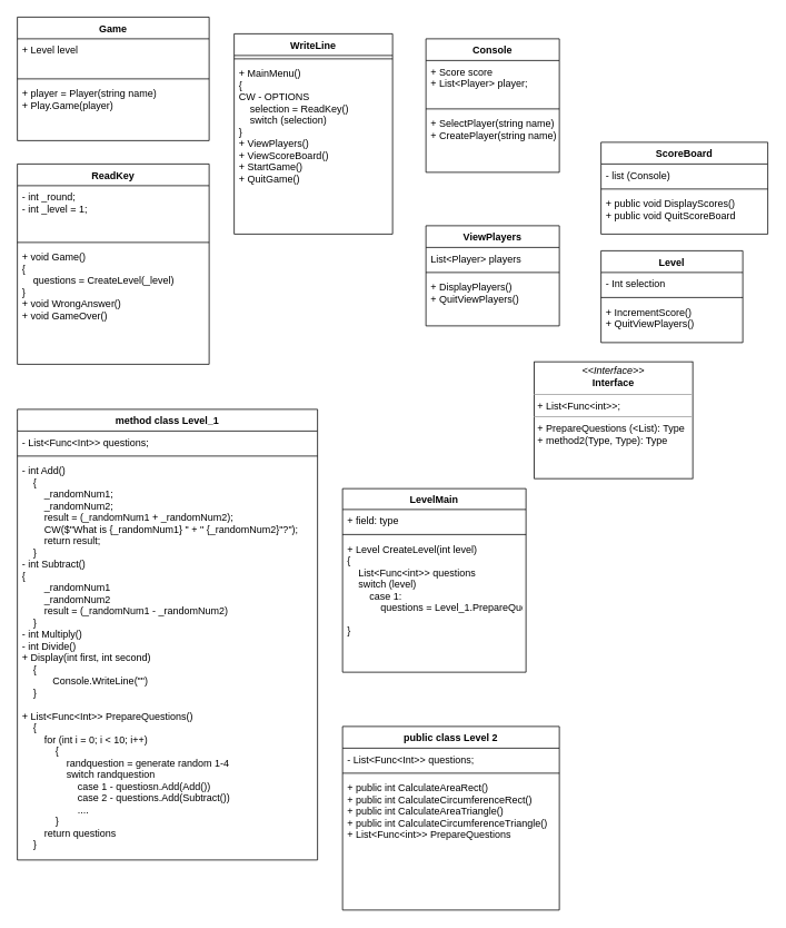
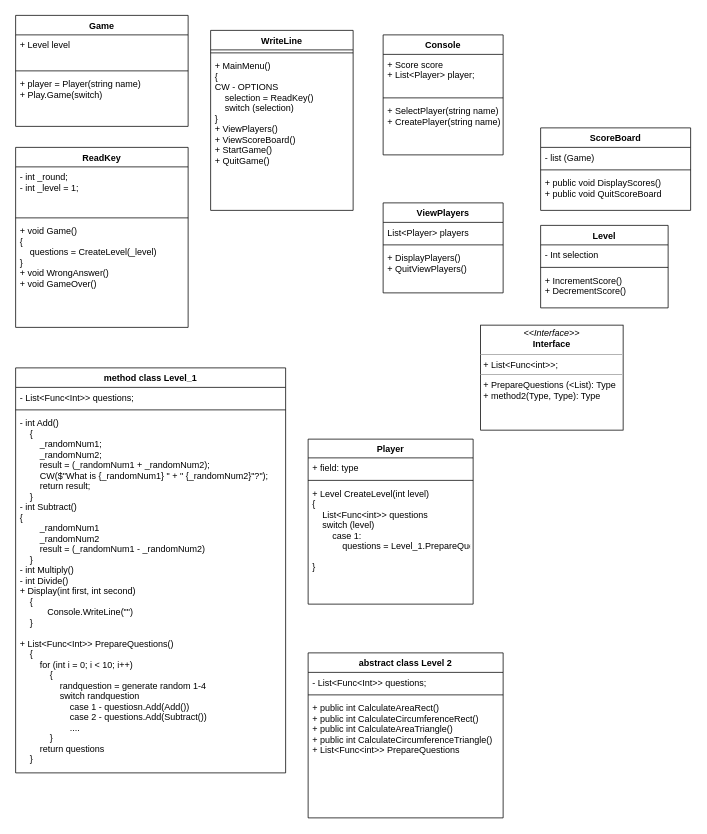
  <mxCell id="0" />
  <mxCell id="1" parent="0" />
  <mxCell id="2" value="Game" style="swimlane;fontStyle=1;align=center;verticalAlign=top;childLayout=stackLayout;horizontal=1;startSize=26;horizontalStack=0;resizeParent=1;resizeParentMax=0;resizeLast=0;collapsible=1;marginBottom=0;" vertex="1" parent="1"><mxGeometry x="20" y="20" width="230" height="148" as="geometry"><mxRectangle x="30" y="30" width="70" height="30" as="alternateBounds" /></mxGeometry></mxCell>
  <mxCell id="3" value="+ Level level " style="text;strokeColor=none;fillColor=none;align=left;verticalAlign=top;spacingLeft=4;spacingRight=4;overflow=hidden;rotatable=0;points=[[0,0.5],[1,0.5]];portConstraint=eastwest;" vertex="1" parent="2"><mxGeometry y="26" width="230" height="44" as="geometry" /></mxCell>
  <mxCell id="4" value="" style="line;strokeWidth=1;fillColor=none;align=left;verticalAlign=middle;spacingTop=-1;spacingLeft=3;spacingRight=3;rotatable=0;labelPosition=right;points=[];portConstraint=eastwest;strokeColor=inherit;" vertex="1" parent="2"><mxGeometry y="70" width="230" height="8" as="geometry" /></mxCell>
- <mxCell id="5" value="+ player = Player(string name)&#10;+ Play.Game(player) &#10;" style="text;strokeColor=none;fillColor=none;align=left;verticalAlign=top;spacingLeft=4;spacingRight=4;overflow=hidden;rotatable=0;points=[[0,0.5],[1,0.5]];portConstraint=eastwest;" vertex="1" parent="2"><mxGeometry y="78" width="230" height="70" as="geometry" /></mxCell>
+ <mxCell id="5" value="+ player = Player(string name)&#10;+ Play.Game(switch) &#10;" style="text;strokeColor=none;fillColor=none;align=left;verticalAlign=top;spacingLeft=4;spacingRight=4;overflow=hidden;rotatable=0;points=[[0,0.5],[1,0.5]];portConstraint=eastwest;" vertex="1" parent="2"><mxGeometry y="78" width="230" height="70" as="geometry" /></mxCell>
  <mxCell id="6" value="ScoreBoard" style="swimlane;fontStyle=1;align=center;verticalAlign=top;childLayout=stackLayout;horizontal=1;startSize=26;horizontalStack=0;resizeParent=1;resizeParentMax=0;resizeLast=0;collapsible=1;marginBottom=0;" vertex="1" parent="1"><mxGeometry x="720" y="170" width="200" height="110" as="geometry" /></mxCell>
- <mxCell id="7" value="- list (Console)" style="text;strokeColor=none;fillColor=none;align=left;verticalAlign=top;spacingLeft=4;spacingRight=4;overflow=hidden;rotatable=0;points=[[0,0.5],[1,0.5]];portConstraint=eastwest;" vertex="1" parent="6"><mxGeometry y="26" width="200" height="26" as="geometry" /></mxCell>
+ <mxCell id="7" value="- list (Game)" style="text;strokeColor=none;fillColor=none;align=left;verticalAlign=top;spacingLeft=4;spacingRight=4;overflow=hidden;rotatable=0;points=[[0,0.5],[1,0.5]];portConstraint=eastwest;" vertex="1" parent="6"><mxGeometry y="26" width="200" height="26" as="geometry" /></mxCell>
  <mxCell id="8" value="" style="line;strokeWidth=1;fillColor=none;align=left;verticalAlign=middle;spacingTop=-1;spacingLeft=3;spacingRight=3;rotatable=0;labelPosition=right;points=[];portConstraint=eastwest;strokeColor=inherit;" vertex="1" parent="6"><mxGeometry y="52" width="200" height="8" as="geometry" /></mxCell>
  <mxCell id="9" value="+ public void DisplayScores() &#10;+ public void QuitScoreBoard" style="text;strokeColor=none;fillColor=none;align=left;verticalAlign=top;spacingLeft=4;spacingRight=4;overflow=hidden;rotatable=0;points=[[0,0.5],[1,0.5]];portConstraint=eastwest;" vertex="1" parent="6"><mxGeometry y="60" width="200" height="50" as="geometry" /></mxCell>
  <mxCell id="10" value="ReadKey" style="swimlane;fontStyle=1;align=center;verticalAlign=top;childLayout=stackLayout;horizontal=1;startSize=26;horizontalStack=0;resizeParent=1;resizeParentMax=0;resizeLast=0;collapsible=1;marginBottom=0;" vertex="1" parent="1"><mxGeometry x="20" y="196" width="230" height="240" as="geometry" /></mxCell>
  <mxCell id="11" value="- int _round;&#10;- int _level = 1; &#10;" style="text;strokeColor=none;fillColor=none;align=left;verticalAlign=top;spacingLeft=4;spacingRight=4;overflow=hidden;rotatable=0;points=[[0,0.5],[1,0.5]];portConstraint=eastwest;" vertex="1" parent="10"><mxGeometry y="26" width="230" height="64" as="geometry" /></mxCell>
  <mxCell id="12" value="" style="line;strokeWidth=1;fillColor=none;align=left;verticalAlign=middle;spacingTop=-1;spacingLeft=3;spacingRight=3;rotatable=0;labelPosition=right;points=[];portConstraint=eastwest;strokeColor=inherit;" vertex="1" parent="10"><mxGeometry y="90" width="230" height="8" as="geometry" /></mxCell>
  <mxCell id="13" value="+ void Game()&#10;{    &#10;    questions = CreateLevel(_level)&#10;} &#10;+ void WrongAnswer() &#10;+ void GameOver()" style="text;strokeColor=none;fillColor=none;align=left;verticalAlign=top;spacingLeft=4;spacingRight=4;overflow=hidden;rotatable=0;points=[[0,0.5],[1,0.5]];portConstraint=eastwest;" vertex="1" parent="10"><mxGeometry y="98" width="230" height="142" as="geometry" /></mxCell>
  <mxCell id="14" value="Console" style="swimlane;fontStyle=1;align=center;verticalAlign=top;childLayout=stackLayout;horizontal=1;startSize=26;horizontalStack=0;resizeParent=1;resizeParentMax=0;resizeLast=0;collapsible=1;marginBottom=0;" vertex="1" parent="1"><mxGeometry x="510" y="46" width="160" height="160" as="geometry" /></mxCell>
  <mxCell id="15" value="+ Score score&#10;+ List&lt;Player&gt; player; " style="text;strokeColor=none;fillColor=none;align=left;verticalAlign=top;spacingLeft=4;spacingRight=4;overflow=hidden;rotatable=0;points=[[0,0.5],[1,0.5]];portConstraint=eastwest;" vertex="1" parent="14"><mxGeometry y="26" width="160" height="54" as="geometry" /></mxCell>
  <mxCell id="16" value="" style="line;strokeWidth=1;fillColor=none;align=left;verticalAlign=middle;spacingTop=-1;spacingLeft=3;spacingRight=3;rotatable=0;labelPosition=right;points=[];portConstraint=eastwest;strokeColor=inherit;" vertex="1" parent="14"><mxGeometry y="80" width="160" height="8" as="geometry" /></mxCell>
  <mxCell id="17" value="+ SelectPlayer(string name)&#10;+ CreatePlayer(string name)" style="text;strokeColor=none;fillColor=none;align=left;verticalAlign=top;spacingLeft=4;spacingRight=4;overflow=hidden;rotatable=0;points=[[0,0.5],[1,0.5]];portConstraint=eastwest;" vertex="1" parent="14"><mxGeometry y="88" width="160" height="72" as="geometry" /></mxCell>
  <mxCell id="18" value="method class Level_1" style="swimlane;fontStyle=1;align=center;verticalAlign=top;childLayout=stackLayout;horizontal=1;startSize=26;horizontalStack=0;resizeParent=1;resizeParentMax=0;resizeLast=0;collapsible=1;marginBottom=0;" vertex="1" parent="1"><mxGeometry x="20" y="490" width="360" height="540" as="geometry" /></mxCell>
  <mxCell id="19" value="- List&lt;Func&lt;Int&gt;&gt; questions;" style="text;strokeColor=none;fillColor=none;align=left;verticalAlign=top;spacingLeft=4;spacingRight=4;overflow=hidden;rotatable=0;points=[[0,0.5],[1,0.5]];portConstraint=eastwest;" vertex="1" parent="18"><mxGeometry y="26" width="360" height="26" as="geometry" /></mxCell>
  <mxCell id="20" value="" style="line;strokeWidth=1;fillColor=none;align=left;verticalAlign=middle;spacingTop=-1;spacingLeft=3;spacingRight=3;rotatable=0;labelPosition=right;points=[];portConstraint=eastwest;strokeColor=inherit;" vertex="1" parent="18"><mxGeometry y="52" width="360" height="8" as="geometry" /></mxCell>
  <mxCell id="21" value="- int Add() &#10;    {&#10;        _randomNum1;&#10;        _randomNum2;&#10;        result = (_randomNum1 + _randomNum2);&#10;        CW($&quot;What is {_randomNum1} &quot; + &quot; {_randomNum2}&quot;?&quot;);&#10;        return result;&#10;    }&#10;- int Subtract()&#10;{&#10;        _randomNum1&#10;        _randomNum2&#10;        result = (_randomNum1 - _randomNum2)&#10;    }&#10;- int Multiply()&#10;- int Divide() &#10;+ Display(int first, int second)&#10;    {&#10;           Console.WriteLine(&quot;&quot;)    &#10;    }&#10;&#10;+ List&lt;Func&lt;Int&gt;&gt; PrepareQuestions()&#10;    {&#10;        for (int i = 0; i &lt; 10; i++)&#10;            {&#10;                randquestion = generate random 1-4 &#10;                switch randquestion &#10;                    case 1 - questiosn.Add(Add())&#10;                    case 2 - questions.Add(Subtract())&#10;                    ....&#10;            }&#10;        return questions &#10;    } &#10;                &#10;    " style="text;strokeColor=none;fillColor=none;align=left;verticalAlign=top;spacingLeft=4;spacingRight=4;overflow=hidden;rotatable=0;points=[[0,0.5],[1,0.5]];portConstraint=eastwest;" vertex="1" parent="18"><mxGeometry y="60" width="360" height="480" as="geometry" /></mxCell>
- <mxCell id="22" value="public class Level 2" style="swimlane;fontStyle=1;align=center;verticalAlign=top;childLayout=stackLayout;horizontal=1;startSize=26;horizontalStack=0;resizeParent=1;resizeParentMax=0;resizeLast=0;collapsible=1;marginBottom=0;" vertex="1" parent="1"><mxGeometry x="410" y="870" width="260" height="220" as="geometry" /></mxCell>
+ <mxCell id="22" value="abstract class Level 2" style="swimlane;fontStyle=1;align=center;verticalAlign=top;childLayout=stackLayout;horizontal=1;startSize=26;horizontalStack=0;resizeParent=1;resizeParentMax=0;resizeLast=0;collapsible=1;marginBottom=0;" vertex="1" parent="1"><mxGeometry x="410" y="870" width="260" height="220" as="geometry" /></mxCell>
  <mxCell id="23" value="- List&lt;Func&lt;Int&gt;&gt; questions; " style="text;strokeColor=none;fillColor=none;align=left;verticalAlign=top;spacingLeft=4;spacingRight=4;overflow=hidden;rotatable=0;points=[[0,0.5],[1,0.5]];portConstraint=eastwest;" vertex="1" parent="22"><mxGeometry y="26" width="260" height="26" as="geometry" /></mxCell>
  <mxCell id="24" value="" style="line;strokeWidth=1;fillColor=none;align=left;verticalAlign=middle;spacingTop=-1;spacingLeft=3;spacingRight=3;rotatable=0;labelPosition=right;points=[];portConstraint=eastwest;strokeColor=inherit;" vertex="1" parent="22"><mxGeometry y="52" width="260" height="8" as="geometry" /></mxCell>
  <mxCell id="25" value="+ public int CalculateAreaRect()&#10;+ public int CalculateCircumferenceRect()&#10;+ public int CalculateAreaTriangle()&#10;+ public int CalculateCircumferenceTriangle()&#10;+ List&lt;Func&lt;int&gt;&gt; PrepareQuestions&#10;" style="text;strokeColor=none;fillColor=none;align=left;verticalAlign=top;spacingLeft=4;spacingRight=4;overflow=hidden;rotatable=0;points=[[0,0.5],[1,0.5]];portConstraint=eastwest;" vertex="1" parent="22"><mxGeometry y="60" width="260" height="160" as="geometry" /></mxCell>
  <mxCell id="26" value="Level" style="swimlane;fontStyle=1;align=center;verticalAlign=top;childLayout=stackLayout;horizontal=1;startSize=26;horizontalStack=0;resizeParent=1;resizeParentMax=0;resizeLast=0;collapsible=1;marginBottom=0;" vertex="1" parent="1"><mxGeometry x="720" y="300" width="170" height="110" as="geometry" /></mxCell>
  <mxCell id="27" value="- Int selection&#10;" style="text;strokeColor=none;fillColor=none;align=left;verticalAlign=top;spacingLeft=4;spacingRight=4;overflow=hidden;rotatable=0;points=[[0,0.5],[1,0.5]];portConstraint=eastwest;" vertex="1" parent="26"><mxGeometry y="26" width="170" height="26" as="geometry" /></mxCell>
  <mxCell id="28" value="" style="line;strokeWidth=1;fillColor=none;align=left;verticalAlign=middle;spacingTop=-1;spacingLeft=3;spacingRight=3;rotatable=0;labelPosition=right;points=[];portConstraint=eastwest;strokeColor=inherit;" vertex="1" parent="26"><mxGeometry y="52" width="170" height="8" as="geometry" /></mxCell>
- <mxCell id="29" value="+ IncrementScore()&#10;+ QuitViewPlayers()" style="text;strokeColor=none;fillColor=none;align=left;verticalAlign=top;spacingLeft=4;spacingRight=4;overflow=hidden;rotatable=0;points=[[0,0.5],[1,0.5]];portConstraint=eastwest;" vertex="1" parent="26"><mxGeometry y="60" width="170" height="50" as="geometry" /></mxCell>
+ <mxCell id="29" value="+ IncrementScore()&#10;+ DecrementScore()" style="text;strokeColor=none;fillColor=none;align=left;verticalAlign=top;spacingLeft=4;spacingRight=4;overflow=hidden;rotatable=0;points=[[0,0.5],[1,0.5]];portConstraint=eastwest;" vertex="1" parent="26"><mxGeometry y="60" width="170" height="50" as="geometry" /></mxCell>
  <mxCell id="30" value="WriteLine" style="swimlane;fontStyle=1;align=center;verticalAlign=top;childLayout=stackLayout;horizontal=1;startSize=26;horizontalStack=0;resizeParent=1;resizeParentMax=0;resizeLast=0;collapsible=1;marginBottom=0;" vertex="1" parent="1"><mxGeometry x="280" y="40" width="190" height="240" as="geometry" /></mxCell>
  <mxCell id="31" value="" style="line;strokeWidth=1;fillColor=none;align=left;verticalAlign=middle;spacingTop=-1;spacingLeft=3;spacingRight=3;rotatable=0;labelPosition=right;points=[];portConstraint=eastwest;strokeColor=inherit;" vertex="1" parent="30"><mxGeometry y="26" width="190" height="8" as="geometry" /></mxCell>
  <mxCell id="32" value="+ MainMenu()&#10;{&#10;CW - OPTIONS &#10;    selection = ReadKey() &#10;    switch (selection)&#10;}&#10;+ ViewPlayers()&#10;+ ViewScoreBoard()&#10;+ StartGame()&#10;+ QuitGame()" style="text;strokeColor=none;fillColor=none;align=left;verticalAlign=top;spacingLeft=4;spacingRight=4;overflow=hidden;rotatable=0;points=[[0,0.5],[1,0.5]];portConstraint=eastwest;" vertex="1" parent="30"><mxGeometry y="34" width="190" height="206" as="geometry" /></mxCell>
  <mxCell id="33" value="ViewPlayers" style="swimlane;fontStyle=1;align=center;verticalAlign=top;childLayout=stackLayout;horizontal=1;startSize=26;horizontalStack=0;resizeParent=1;resizeParentMax=0;resizeLast=0;collapsible=1;marginBottom=0;" vertex="1" parent="1"><mxGeometry x="510" y="270" width="160" height="120" as="geometry" /></mxCell>
  <mxCell id="34" value="List&lt;Player&gt; players" style="text;strokeColor=none;fillColor=none;align=left;verticalAlign=top;spacingLeft=4;spacingRight=4;overflow=hidden;rotatable=0;points=[[0,0.5],[1,0.5]];portConstraint=eastwest;" vertex="1" parent="33"><mxGeometry y="26" width="160" height="26" as="geometry" /></mxCell>
  <mxCell id="35" value="" style="line;strokeWidth=1;fillColor=none;align=left;verticalAlign=middle;spacingTop=-1;spacingLeft=3;spacingRight=3;rotatable=0;labelPosition=right;points=[];portConstraint=eastwest;strokeColor=inherit;" vertex="1" parent="33"><mxGeometry y="52" width="160" height="8" as="geometry" /></mxCell>
  <mxCell id="36" value="+ DisplayPlayers()&#10;+ QuitViewPlayers()" style="text;strokeColor=none;fillColor=none;align=left;verticalAlign=top;spacingLeft=4;spacingRight=4;overflow=hidden;rotatable=0;points=[[0,0.5],[1,0.5]];portConstraint=eastwest;" vertex="1" parent="33"><mxGeometry y="60" width="160" height="60" as="geometry" /></mxCell>
  <mxCell id="37" value="&lt;p style=&quot;margin:0px;margin-top:4px;text-align:center;&quot;&gt;&lt;i&gt;&amp;lt;&amp;lt;Interface&amp;gt;&amp;gt;&lt;/i&gt;&lt;br&gt;&lt;b&gt;Interface&lt;/b&gt;&lt;/p&gt;&lt;hr size=&quot;1&quot;&gt;&lt;p style=&quot;margin:0px;margin-left:4px;&quot;&gt;+ List&amp;lt;Func&amp;lt;int&amp;gt;&amp;gt;;&lt;br&gt;&lt;/p&gt;&lt;hr size=&quot;1&quot;&gt;&lt;p style=&quot;margin:0px;margin-left:4px;&quot;&gt;+ PrepareQuestions (&amp;lt;List): Type&lt;br&gt;+ method2(Type, Type): Type&lt;/p&gt;" style="verticalAlign=top;align=left;overflow=fill;fontSize=12;fontFamily=Helvetica;html=1;" vertex="1" parent="1"><mxGeometry x="640" y="433" width="190" height="140" as="geometry" /></mxCell>
- <mxCell id="38" value="LevelMain" style="swimlane;fontStyle=1;align=center;verticalAlign=top;childLayout=stackLayout;horizontal=1;startSize=25;horizontalStack=0;resizeParent=1;resizeParentMax=0;resizeLast=0;collapsible=1;marginBottom=0;" vertex="1" parent="1"><mxGeometry x="410" y="585" width="220" height="220" as="geometry" /></mxCell>
+ <mxCell id="38" value="Player" style="swimlane;fontStyle=1;align=center;verticalAlign=top;childLayout=stackLayout;horizontal=1;startSize=25;horizontalStack=0;resizeParent=1;resizeParentMax=0;resizeLast=0;collapsible=1;marginBottom=0;" vertex="1" parent="1"><mxGeometry x="410" y="585" width="220" height="220" as="geometry" /></mxCell>
  <mxCell id="39" value="+ field: type" style="text;strokeColor=none;fillColor=none;align=left;verticalAlign=top;spacingLeft=4;spacingRight=4;overflow=hidden;rotatable=0;points=[[0,0.5],[1,0.5]];portConstraint=eastwest;" vertex="1" parent="38"><mxGeometry y="25" width="220" height="26" as="geometry" /></mxCell>
  <mxCell id="40" value="" style="line;strokeWidth=1;fillColor=none;align=left;verticalAlign=middle;spacingTop=-1;spacingLeft=3;spacingRight=3;rotatable=0;labelPosition=right;points=[];portConstraint=eastwest;strokeColor=inherit;" vertex="1" parent="38"><mxGeometry y="51" width="220" height="8" as="geometry" /></mxCell>
  <mxCell id="41" value="+ Level CreateLevel(int level)&#10;{&#10;    List&lt;Func&lt;int&gt;&gt; questions&#10;    switch (level) &#10;        case 1: &#10;            questions = Level_1.PrepareQuestions&#10;             &#10;}" style="text;strokeColor=none;fillColor=none;align=left;verticalAlign=top;spacingLeft=4;spacingRight=4;overflow=hidden;rotatable=0;points=[[0,0.5],[1,0.5]];portConstraint=eastwest;" vertex="1" parent="38"><mxGeometry y="59" width="220" height="161" as="geometry" /></mxCell>
